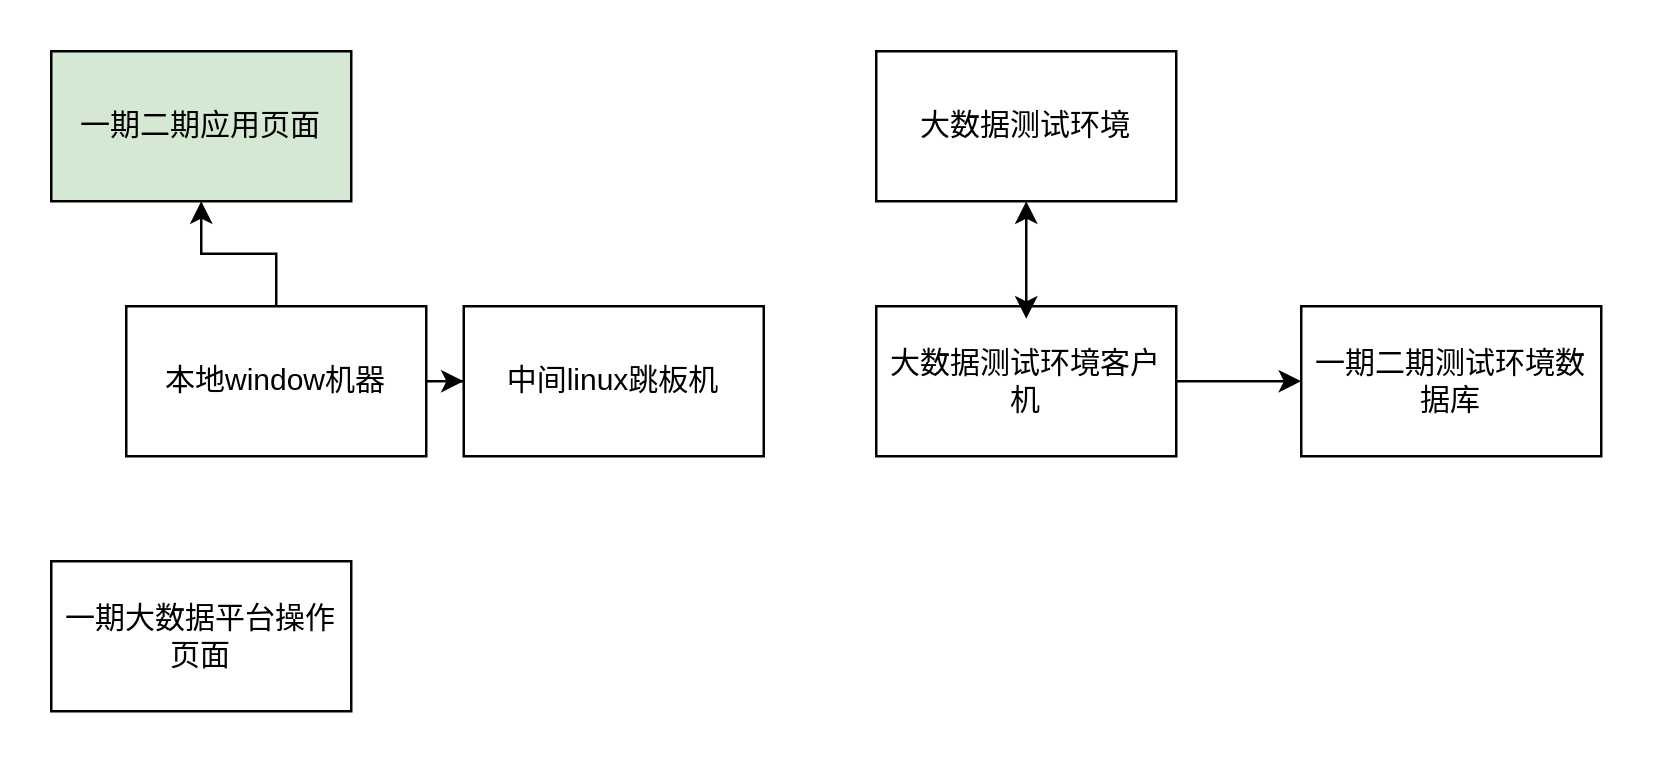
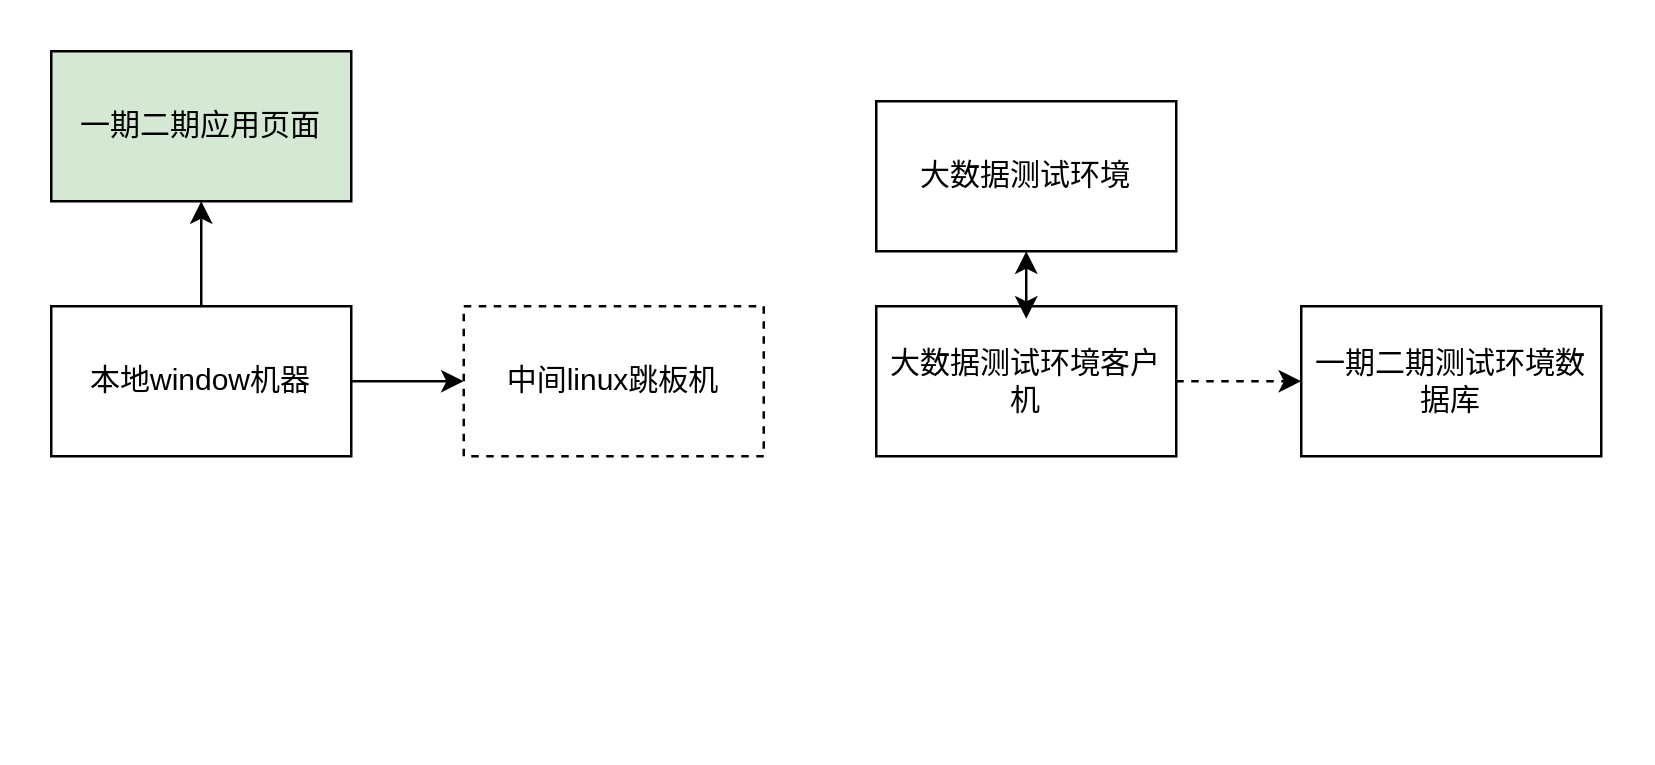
  <mxCell id="0" />
  <mxCell id="1" parent="0" />
  <mxCell id="2" style="edgeStyle=orthogonalEdgeStyle;rounded=0;orthogonalLoop=1;jettySize=auto;html=1;entryX=0;entryY=0.5;entryDx=0;entryDy=0;" edge="1" parent="1" source="4" target="5"><mxGeometry relative="1" as="geometry" /></mxCell>
  <mxCell id="3" style="edgeStyle=orthogonalEdgeStyle;rounded=0;orthogonalLoop=1;jettySize=auto;html=1;entryX=0.5;entryY=1;entryDx=0;entryDy=0;" edge="1" parent="1" source="4" target="11"><mxGeometry relative="1" as="geometry" /></mxCell>
- <mxCell id="4" value="本地window机器" style="rounded=0;whiteSpace=wrap;html=1;" vertex="1" parent="1"><mxGeometry x="50" y="122" width="120" height="60" as="geometry" /></mxCell>
- <mxCell id="5" value="中间linux跳板机" style="rounded=0;whiteSpace=wrap;html=1;" vertex="1" parent="1"><mxGeometry x="185" y="122" width="120" height="60" as="geometry" /></mxCell>
- <mxCell id="6" style="edgeStyle=orthogonalEdgeStyle;rounded=0;orthogonalLoop=1;jettySize=auto;html=1;entryX=0;entryY=0.5;entryDx=0;entryDy=0;" edge="1" parent="1" source="7" target="10"><mxGeometry relative="1" as="geometry" /></mxCell>
+ <mxCell id="4" value="本地window机器" style="rounded=0;whiteSpace=wrap;html=1;" vertex="1" parent="1"><mxGeometry x="20" y="122" width="120" height="60" as="geometry" /></mxCell>
+ <mxCell id="5" value="中间linux跳板机" style="rounded=0;whiteSpace=wrap;html=1;dashed=1;" vertex="1" parent="1"><mxGeometry x="185" y="122" width="120" height="60" as="geometry" /></mxCell>
+ <mxCell id="6" style="edgeStyle=orthogonalEdgeStyle;rounded=0;orthogonalLoop=1;jettySize=auto;html=1;entryX=0;entryY=0.5;entryDx=0;entryDy=0;dashed=1;" edge="1" parent="1" source="7" target="10"><mxGeometry relative="1" as="geometry" /></mxCell>
  <mxCell id="7" value="大数据测试环境客户机" style="rounded=0;whiteSpace=wrap;html=1;" vertex="1" parent="1"><mxGeometry x="350" y="122" width="120" height="60" as="geometry" /></mxCell>
- <mxCell id="8" value="大数据测试环境" style="rounded=0;whiteSpace=wrap;html=1;" vertex="1" parent="1"><mxGeometry x="350" y="20" width="120" height="60" as="geometry" /></mxCell>
+ <mxCell id="8" value="大数据测试环境" style="rounded=0;whiteSpace=wrap;html=1;" vertex="1" parent="1"><mxGeometry x="350" y="40" width="120" height="60" as="geometry" /></mxCell>
  <mxCell id="9" value="" style="endArrow=classic;startArrow=classic;html=1;entryX=0.5;entryY=1;entryDx=0;entryDy=0;" edge="1" parent="1" target="8"><mxGeometry width="50" height="50" relative="1" as="geometry"><mxPoint x="410" y="127" as="sourcePoint" /><mxPoint x="450" y="297" as="targetPoint" /></mxGeometry></mxCell>
  <mxCell id="10" value="一期二期测试环境数据库" style="rounded=0;whiteSpace=wrap;html=1;" vertex="1" parent="1"><mxGeometry x="520" y="122" width="120" height="60" as="geometry" /></mxCell>
  <mxCell id="11" value="一期二期应用页面" style="rounded=0;whiteSpace=wrap;html=1;fillColor=#d5e8d4;" vertex="1" parent="1"><mxGeometry x="20" y="20" width="120" height="60" as="geometry" /></mxCell>
- <mxCell id="12" value="一期大数据平台操作页面" style="rounded=0;whiteSpace=wrap;html=1;" vertex="1" parent="1"><mxGeometry x="20" y="224" width="120" height="60" as="geometry" /></mxCell>
